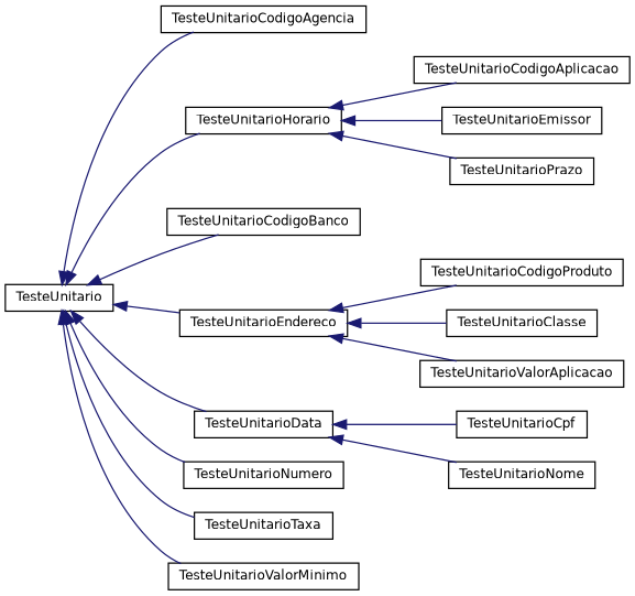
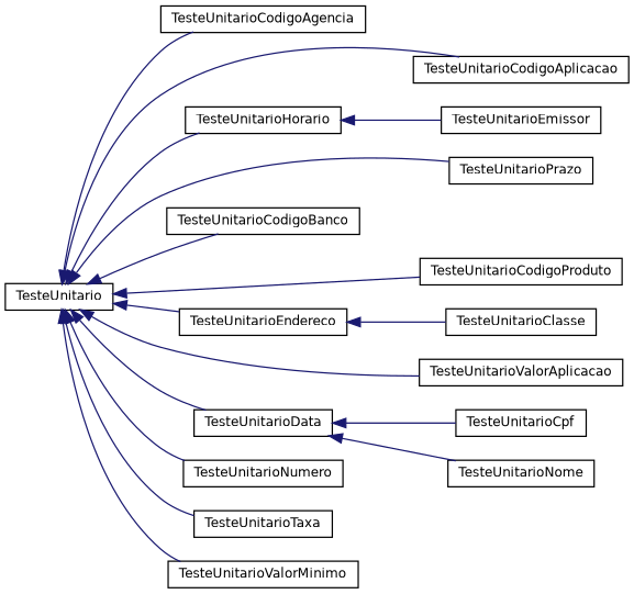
  digraph {
    rankdir=LR
    node [color=black fillcolor=white fontname=Helvetica fontsize=10 shape=record style=filled]
    edge [color=midnightblue dir=back fontname=Helvetica fontsize=10 labelfontname=Helvetica labelfontsize=10 style=solid]
    n1 [height=0.2 label=TesteUnitario width=0.4]
    n2 [height=0.2 label=TesteUnitarioCodigoAgencia width=0.4]
    n3 [height=0.2 label=TesteUnitarioCodigoAplicacao width=0.4]
    n4 [height=0.2 label=TesteUnitarioCodigoBanco width=0.4]
    n5 [height=0.2 label=TesteUnitarioCodigoProduto width=0.4]
    n6 [height=0.2 label=TesteUnitarioData width=0.4]
    n7 [height=0.2 label=TesteUnitarioEndereco width=0.4]
    n8 [height=0.2 label=TesteUnitarioHorario width=0.4]
    n9 [height=0.2 label=TesteUnitarioNumero width=0.4]
    n10 [height=0.2 label=TesteUnitarioPrazo width=0.4]
    n11 [height=0.2 label=TesteUnitarioTaxa width=0.4]
    n12 [height=0.2 label=TesteUnitarioValorAplicacao width=0.4]
    n13 [height=0.2 label=TesteUnitarioValorMinimo width=0.4]
    n14 [height=0.2 label=TesteUnitarioClasse width=0.4]
    n15 [height=0.2 label=TesteUnitarioCpf width=0.4]
    n16 [height=0.2 label=TesteUnitarioNome width=0.4]
    n17 [height=0.2 label=TesteUnitarioEmissor width=0.4]
    n1 -> n2
-   n8 -> n3
+   n1 -> n3
    n1 -> n4
-   n7 -> n5
+   n1 -> n5
    n1 -> n6
    n1 -> n7
    n1 -> n8
    n1 -> n9
-   n8 -> n10
+   n1 -> n10
    n1 -> n11
-   n7 -> n12
+   n1 -> n12
    n1 -> n13
    n6 -> n15
    n6 -> n16
    n7 -> n14
    n8 -> n17
  }
